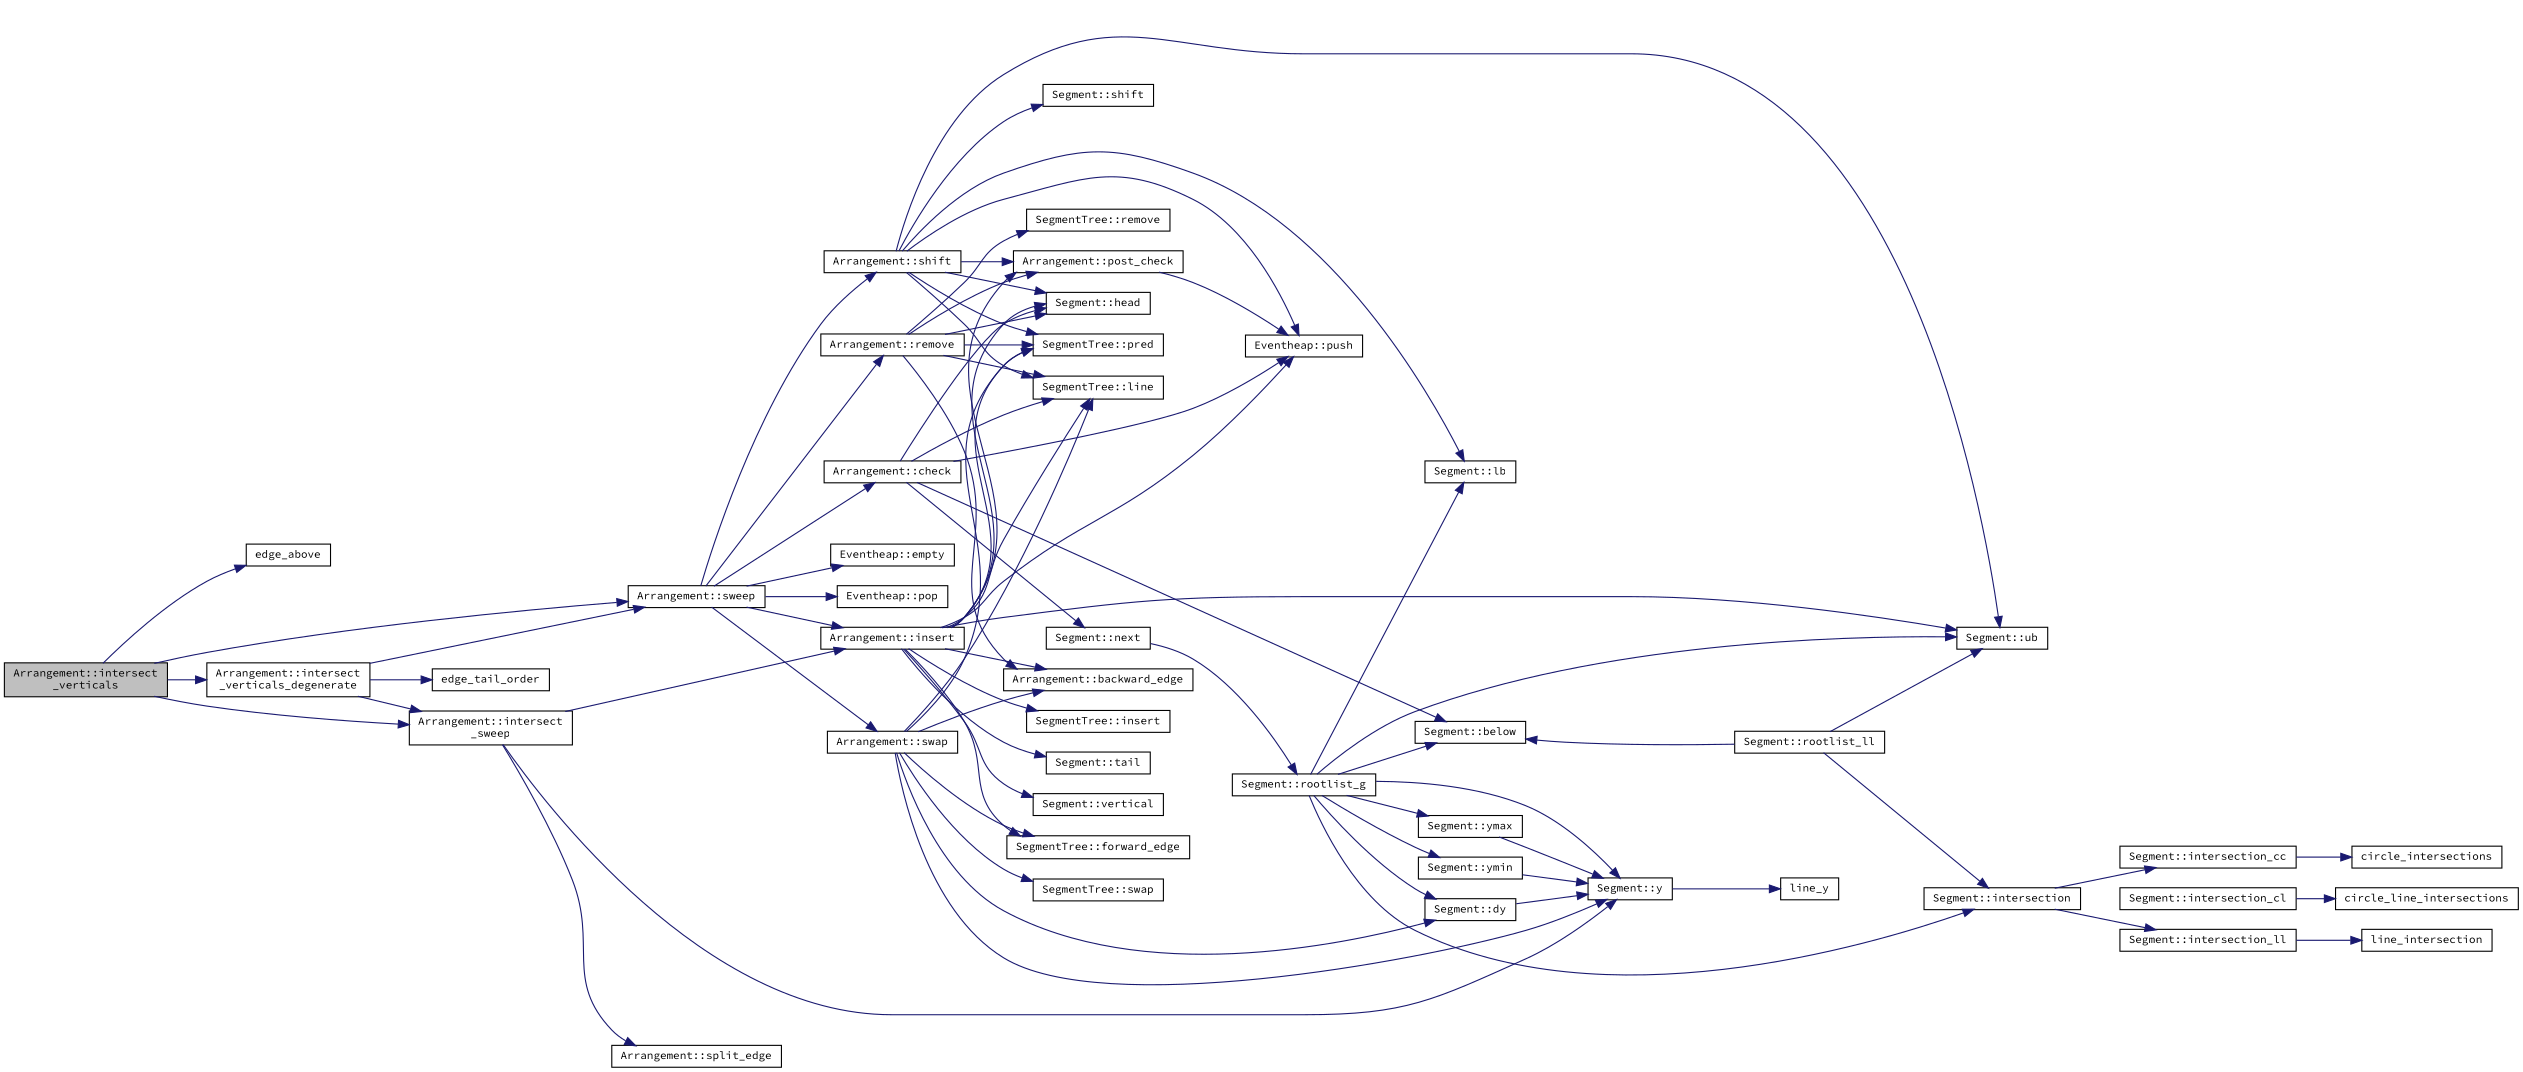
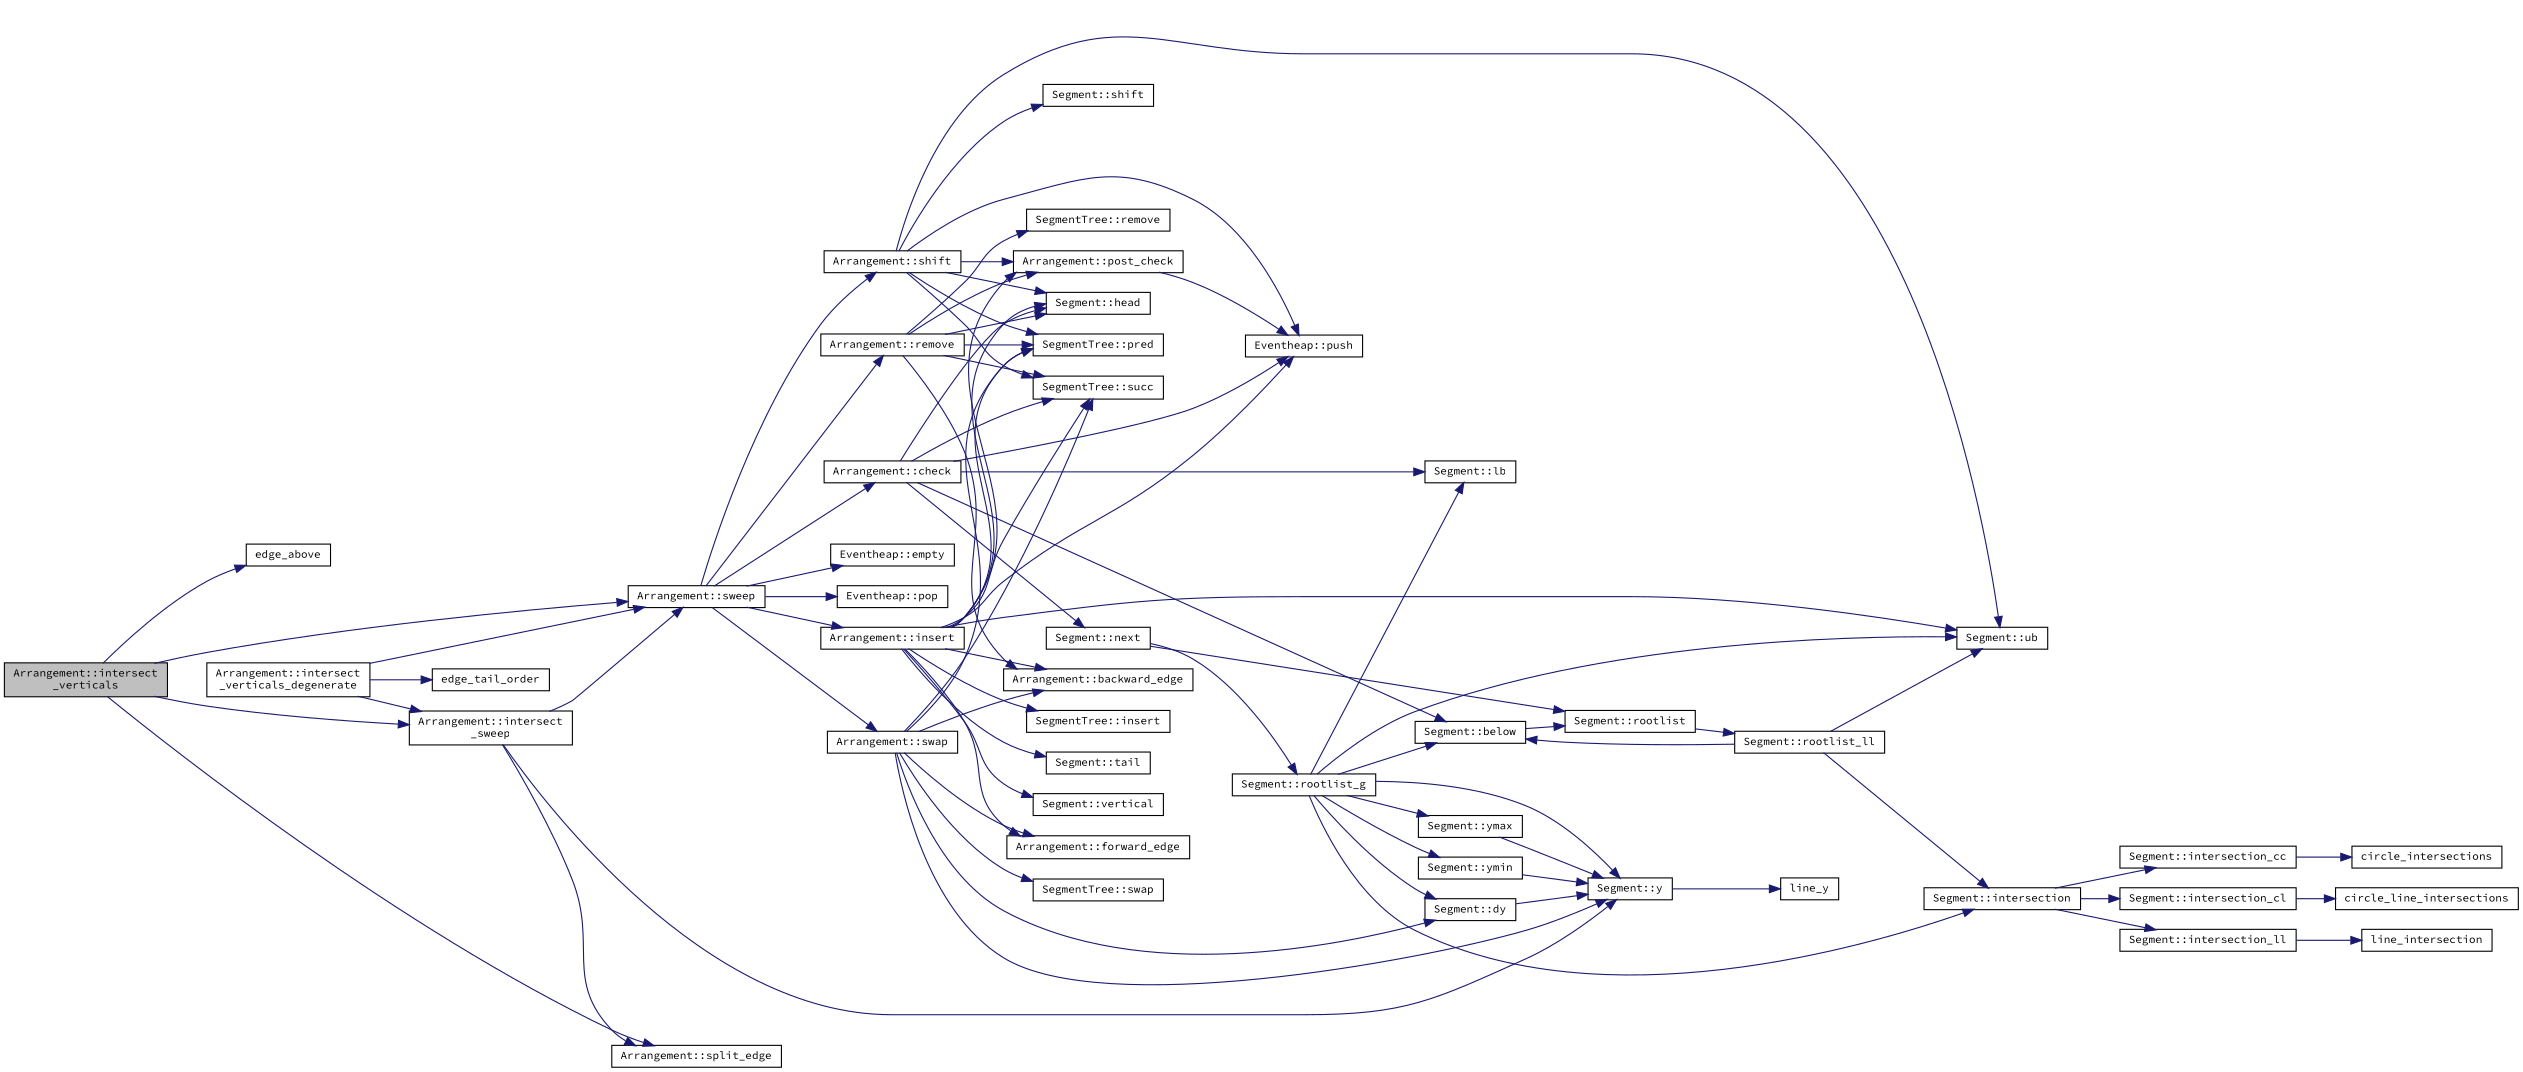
  digraph {
    fontname="Source Code Pro"
    rankdir=LR
    node [color=black fillcolor=white fontname="Source Code Pro" fontsize=10 shape=record style=filled]
    edge [color=midnightblue fontname="Source Code Pro" fontsize=10 labelfontname=Helvetica labelfontsize=10 style=solid]
    n1 [fillcolor=grey75 fontcolor=black height=0.2 label="Arrangement::intersect\l_verticals" width=0.4]
    n2 [height=0.2 label=edge_above width=0.4]
    n3 [height=0.2 label="Arrangement::intersect\l_sweep" width=0.4]
    n4 [height=0.2 label="Arrangement::sweep" width=0.4]
    n5 [height=0.2 label="Arrangement::intersect\l_verticals_degenerate" width=0.4]
    n6 [height=0.2 label="Arrangement::split_edge" width=0.4]
    n7 [height=0.2 label="Segment::y" width=0.4]
    n8 [height=0.2 label="Arrangement::check" width=0.4]
    n9 [height=0.2 label="Eventheap::empty" width=0.4]
    n10 [height=0.2 label="Arrangement::insert" width=0.4]
    n11 [height=0.2 label="Eventheap::pop" width=0.4]
    n12 [height=0.2 label="Arrangement::remove" width=0.4]
    n13 [height=0.2 label="Arrangement::shift" width=0.4]
    n14 [height=0.2 label="Arrangement::swap" width=0.4]
    n15 [height=0.2 label=edge_tail_order width=0.4]
    n16 [height=0.2 label=line_y width=0.4]
    n17 [height=0.2 label="Segment::below" width=0.4]
    n18 [height=0.2 label="Segment::lb" width=0.4]
    n19 [height=0.2 label="Segment::head" width=0.4]
    n20 [height=0.2 label="Segment::next" width=0.4]
    n21 [height=0.2 label="Eventheap::push" width=0.4]
-   n22 [height=0.2 label="SegmentTree::line" width=0.4]
+   n22 [height=0.2 label="SegmentTree::succ" width=0.4]
    n23 [height=0.2 label="Segment::ub" width=0.4]
    n24 [height=0.2 label="Arrangement::backward_edge" width=0.4]
-   n25 [height=0.2 label="SegmentTree::forward_edge" width=0.4]
+   n25 [height=0.2 label="Arrangement::forward_edge" width=0.4]
    n26 [height=0.2 label="SegmentTree::insert" width=0.4]
    n27 [height=0.2 label="Arrangement::post_check" width=0.4]
    n28 [height=0.2 label="SegmentTree::pred" width=0.4]
    n29 [height=0.2 label="Segment::tail" width=0.4]
    n30 [height=0.2 label="Segment::vertical" width=0.4]
    n31 [height=0.2 label="SegmentTree::remove" width=0.4]
    n32 [height=0.2 label="Segment::shift" width=0.4]
    n33 [height=0.2 label="Segment::dy" width=0.4]
    n34 [height=0.2 label="SegmentTree::swap" width=0.4]
+   n35 [height=0.2 label="Segment::rootlist" width=0.4]
    n36 [height=0.2 label="Segment::rootlist_g" width=0.4]
    n37 [height=0.2 label="Segment::rootlist_ll" width=0.4]
    n38 [height=0.2 label="Segment::intersection" width=0.4]
    n39 [height=0.2 label="Segment::ymax" width=0.4]
    n40 [height=0.2 label="Segment::ymin" width=0.4]
    n41 [height=0.2 label="Segment::intersection_cc" width=0.4]
    n42 [height=0.2 label="Segment::intersection_cl" width=0.4]
    n43 [height=0.2 label="Segment::intersection_ll" width=0.4]
    n44 [height=0.2 label=circle_intersections width=0.4]
    n45 [height=0.2 label=circle_line_intersections width=0.4]
    n46 [height=0.2 label=line_intersection width=0.4]
    n1 -> n2
    n1 -> n3
    n1 -> n4
-   n1 -> n5
-   n3 -> n10
+   n1 -> n6
+   n3 -> n4
    n3 -> n6
    n3 -> n7
    n4 -> n8
    n4 -> n9
    n4 -> n10
    n4 -> n11
    n4 -> n12
    n4 -> n13
    n4 -> n14
    n5 -> n3
    n5 -> n4
    n5 -> n15
    n7 -> n16
    n8 -> n17
-   n13 -> n18
+   n8 -> n18
    n8 -> n19
    n8 -> n20
    n8 -> n21
    n8 -> n22
    n10 -> n19
    n10 -> n21
    n10 -> n22
    n10 -> n23
    n10 -> n24
    n10 -> n25
    n10 -> n26
    n10 -> n27
    n10 -> n28
    n10 -> n29
    n10 -> n30
    n12 -> n19
    n12 -> n22
    n12 -> n24
    n12 -> n27
    n12 -> n28
    n12 -> n31
    n13 -> n19
    n13 -> n21
    n13 -> n22
    n13 -> n23
    n13 -> n27
    n13 -> n28
    n13 -> n32
    n14 -> n7
    n14 -> n22
    n14 -> n24
    n14 -> n25
    n14 -> n28
    n14 -> n33
    n14 -> n34
+   n17 -> n35
+   n20 -> n35
    n20 -> n36
    n27 -> n21
    n33 -> n7
+   n35 -> n37
    n36 -> n7
    n36 -> n17
    n36 -> n18
    n36 -> n23
    n36 -> n33
    n36 -> n38
    n36 -> n39
    n36 -> n40
    n37 -> n17
    n37 -> n23
    n37 -> n38
    n38 -> n41
+   n38 -> n42
    n38 -> n43
    n39 -> n7
    n40 -> n7
    n41 -> n44
    n42 -> n45
    n43 -> n46
  }
